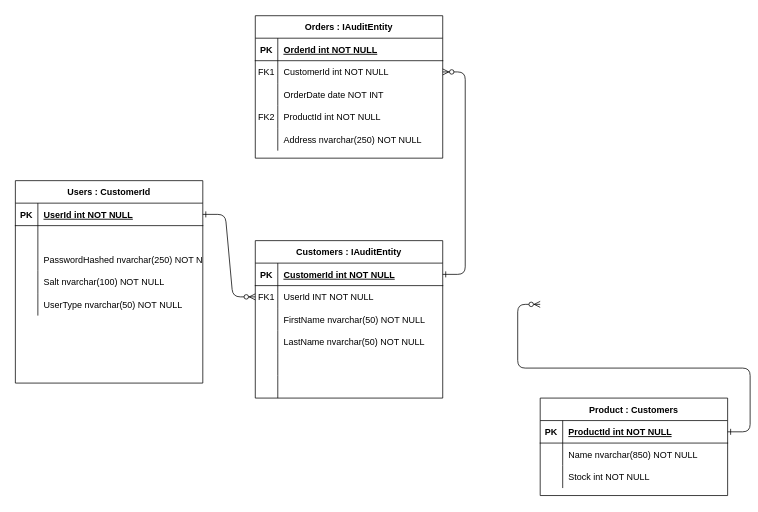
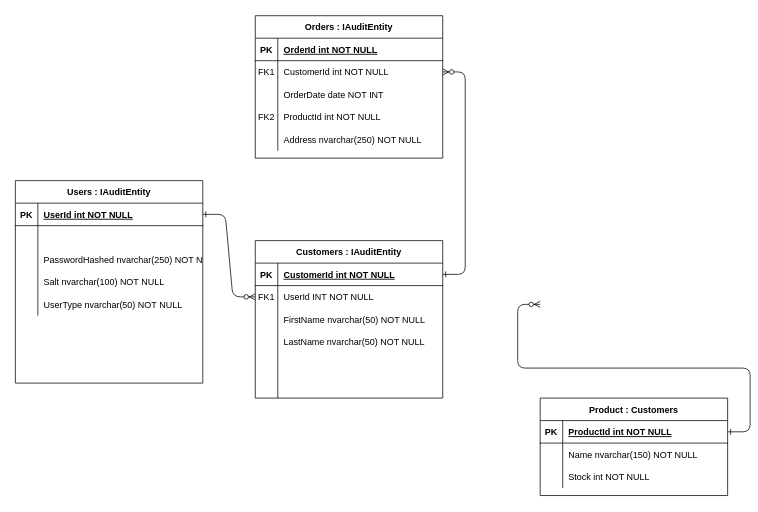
  <mxCell id="0" />
  <mxCell id="1" parent="0" />
  <mxCell id="2" value="" style="edgeStyle=entityRelationEdgeStyle;endArrow=ERzeroToMany;startArrow=ERone;endFill=1;startFill=0;" parent="1" source="20" target="7" edge="1"><mxGeometry width="100" height="100" relative="1" as="geometry"><mxPoint x="350" y="930" as="sourcePoint" /><mxPoint x="450" y="830" as="targetPoint" /></mxGeometry></mxCell>
  <mxCell id="3" value="Orders : IAuditEntity" style="shape=table;startSize=30;container=1;collapsible=1;childLayout=tableLayout;fixedRows=1;rowLines=0;fontStyle=1;align=center;resizeLast=1;" parent="1" vertex="1"><mxGeometry x="340" y="20" width="250" height="190" as="geometry" /></mxCell>
  <mxCell id="4" value="" style="shape=partialRectangle;collapsible=0;dropTarget=0;pointerEvents=0;fillColor=none;points=[[0,0.5],[1,0.5]];portConstraint=eastwest;top=0;left=0;right=0;bottom=1;" parent="3" vertex="1"><mxGeometry y="30" width="250" height="30" as="geometry" /></mxCell>
  <mxCell id="5" value="PK" style="shape=partialRectangle;overflow=hidden;connectable=0;fillColor=none;top=0;left=0;bottom=0;right=0;fontStyle=1;" parent="4" vertex="1"><mxGeometry width="30" height="30" as="geometry" /></mxCell>
  <mxCell id="6" value="OrderId int NOT NULL " style="shape=partialRectangle;overflow=hidden;connectable=0;fillColor=none;top=0;left=0;bottom=0;right=0;align=left;spacingLeft=6;fontStyle=5;" parent="4" vertex="1"><mxGeometry x="30" width="220" height="30" as="geometry" /></mxCell>
  <mxCell id="7" value="" style="shape=partialRectangle;collapsible=0;dropTarget=0;pointerEvents=0;fillColor=none;points=[[0,0.5],[1,0.5]];portConstraint=eastwest;top=0;left=0;right=0;bottom=0;" parent="3" vertex="1"><mxGeometry y="60" width="250" height="30" as="geometry" /></mxCell>
  <mxCell id="8" value="FK1" style="shape=partialRectangle;overflow=hidden;connectable=0;fillColor=none;top=0;left=0;bottom=0;right=0;" parent="7" vertex="1"><mxGeometry width="30" height="30" as="geometry" /></mxCell>
  <mxCell id="9" value="CustomerId int NOT NULL" style="shape=partialRectangle;overflow=hidden;connectable=0;fillColor=none;top=0;left=0;bottom=0;right=0;align=left;spacingLeft=6;" parent="7" vertex="1"><mxGeometry x="30" width="220" height="30" as="geometry" /></mxCell>
  <mxCell id="10" value="" style="shape=partialRectangle;collapsible=0;dropTarget=0;pointerEvents=0;fillColor=none;points=[[0,0.5],[1,0.5]];portConstraint=eastwest;top=0;left=0;right=0;bottom=0;" parent="3" vertex="1"><mxGeometry y="90" width="250" height="30" as="geometry" /></mxCell>
  <mxCell id="11" value="" style="shape=partialRectangle;overflow=hidden;connectable=0;fillColor=none;top=0;left=0;bottom=0;right=0;" parent="10" vertex="1"><mxGeometry width="30" height="30" as="geometry" /></mxCell>
  <mxCell id="12" value="OrderDate date NOT INT" style="shape=partialRectangle;overflow=hidden;connectable=0;fillColor=none;top=0;left=0;bottom=0;right=0;align=left;spacingLeft=6;" parent="10" vertex="1"><mxGeometry x="30" width="220" height="30" as="geometry" /></mxCell>
  <mxCell id="13" value="" style="shape=partialRectangle;collapsible=0;dropTarget=0;pointerEvents=0;fillColor=none;points=[[0,0.5],[1,0.5]];portConstraint=eastwest;top=0;left=0;right=0;bottom=0;" vertex="1" parent="3"><mxGeometry y="120" width="250" height="30" as="geometry" /></mxCell>
  <mxCell id="14" value="FK2" style="shape=partialRectangle;overflow=hidden;connectable=0;fillColor=none;top=0;left=0;bottom=0;right=0;" vertex="1" parent="13"><mxGeometry width="30" height="30" as="geometry" /></mxCell>
  <mxCell id="15" value="ProductId int NOT NULL" style="shape=partialRectangle;overflow=hidden;connectable=0;fillColor=none;top=0;left=0;bottom=0;right=0;align=left;spacingLeft=6;" vertex="1" parent="13"><mxGeometry x="30" width="220" height="30" as="geometry" /></mxCell>
  <mxCell id="16" value="" style="shape=partialRectangle;collapsible=0;dropTarget=0;pointerEvents=0;fillColor=none;points=[[0,0.5],[1,0.5]];portConstraint=eastwest;top=0;left=0;right=0;bottom=0;" vertex="1" parent="3"><mxGeometry y="150" width="250" height="30" as="geometry" /></mxCell>
  <mxCell id="17" value="" style="shape=partialRectangle;overflow=hidden;connectable=0;fillColor=none;top=0;left=0;bottom=0;right=0;" vertex="1" parent="16"><mxGeometry width="30" height="30" as="geometry" /></mxCell>
  <mxCell id="18" value="Address nvarchar(250) NOT NULL" style="shape=partialRectangle;overflow=hidden;connectable=0;fillColor=none;top=0;left=0;bottom=0;right=0;align=left;spacingLeft=6;" vertex="1" parent="16"><mxGeometry x="30" width="220" height="30" as="geometry" /></mxCell>
  <mxCell id="19" value="Customers : IAuditEntity" style="shape=table;startSize=30;container=1;collapsible=1;childLayout=tableLayout;fixedRows=1;rowLines=0;fontStyle=1;align=center;resizeLast=1;" parent="1" vertex="1"><mxGeometry x="340" y="320" width="250" height="210" as="geometry" /></mxCell>
  <mxCell id="20" value="" style="shape=partialRectangle;collapsible=0;dropTarget=0;pointerEvents=0;fillColor=none;points=[[0,0.5],[1,0.5]];portConstraint=eastwest;top=0;left=0;right=0;bottom=1;" parent="19" vertex="1"><mxGeometry y="30" width="250" height="30" as="geometry" /></mxCell>
  <mxCell id="21" value="PK" style="shape=partialRectangle;overflow=hidden;connectable=0;fillColor=none;top=0;left=0;bottom=0;right=0;fontStyle=1;" parent="20" vertex="1"><mxGeometry width="30" height="30" as="geometry" /></mxCell>
  <mxCell id="22" value="CustomerId int NOT NULL " style="shape=partialRectangle;overflow=hidden;connectable=0;fillColor=none;top=0;left=0;bottom=0;right=0;align=left;spacingLeft=6;fontStyle=5;" parent="20" vertex="1"><mxGeometry x="30" width="220" height="30" as="geometry" /></mxCell>
  <mxCell id="23" value="" style="shape=partialRectangle;collapsible=0;dropTarget=0;pointerEvents=0;fillColor=none;points=[[0,0.5],[1,0.5]];portConstraint=eastwest;top=0;left=0;right=0;bottom=0;" vertex="1" parent="19"><mxGeometry y="60" width="250" height="30" as="geometry" /></mxCell>
  <mxCell id="24" value="FK1" style="shape=partialRectangle;overflow=hidden;connectable=0;fillColor=none;top=0;left=0;bottom=0;right=0;" vertex="1" parent="23"><mxGeometry width="30" height="30" as="geometry" /></mxCell>
  <mxCell id="25" value="UserId INT NOT NULL" style="shape=partialRectangle;overflow=hidden;connectable=0;fillColor=none;top=0;left=0;bottom=0;right=0;align=left;spacingLeft=6;" vertex="1" parent="23"><mxGeometry x="30" width="220" height="30" as="geometry" /></mxCell>
  <mxCell id="26" value="" style="shape=partialRectangle;collapsible=0;dropTarget=0;pointerEvents=0;fillColor=none;points=[[0,0.5],[1,0.5]];portConstraint=eastwest;top=0;left=0;right=0;bottom=0;" vertex="1" parent="19"><mxGeometry y="90" width="250" height="30" as="geometry" /></mxCell>
  <mxCell id="27" value="" style="shape=partialRectangle;overflow=hidden;connectable=0;fillColor=none;top=0;left=0;bottom=0;right=0;" vertex="1" parent="26"><mxGeometry width="30" height="30" as="geometry" /></mxCell>
  <mxCell id="28" value="FirstName nvarchar(50) NOT NULL" style="shape=partialRectangle;overflow=hidden;connectable=0;fillColor=none;top=0;left=0;bottom=0;right=0;align=left;spacingLeft=6;" vertex="1" parent="26"><mxGeometry x="30" width="220" height="30" as="geometry" /></mxCell>
  <mxCell id="29" value="" style="shape=partialRectangle;collapsible=0;dropTarget=0;pointerEvents=0;fillColor=none;points=[[0,0.5],[1,0.5]];portConstraint=eastwest;top=0;left=0;right=0;bottom=0;" vertex="1" parent="19"><mxGeometry y="120" width="250" height="30" as="geometry" /></mxCell>
  <mxCell id="30" value="" style="shape=partialRectangle;overflow=hidden;connectable=0;fillColor=none;top=0;left=0;bottom=0;right=0;" vertex="1" parent="29"><mxGeometry width="30" height="30" as="geometry" /></mxCell>
  <mxCell id="31" value="LastName nvarchar(50) NOT NULL" style="shape=partialRectangle;overflow=hidden;connectable=0;fillColor=none;top=0;left=0;bottom=0;right=0;align=left;spacingLeft=6;" vertex="1" parent="29"><mxGeometry x="30" width="220" height="30" as="geometry" /></mxCell>
  <mxCell id="32" value="" style="shape=partialRectangle;collapsible=0;dropTarget=0;pointerEvents=0;fillColor=none;points=[[0,0.5],[1,0.5]];portConstraint=eastwest;top=0;left=0;right=0;bottom=0;" vertex="1" parent="19"><mxGeometry y="150" width="250" height="30" as="geometry" /></mxCell>
  <mxCell id="33" value="" style="shape=partialRectangle;overflow=hidden;connectable=0;fillColor=none;top=0;left=0;bottom=0;right=0;" vertex="1" parent="32"><mxGeometry width="30" height="30" as="geometry" /></mxCell>
  <mxCell id="34" value="" style="shape=partialRectangle;overflow=hidden;connectable=0;fillColor=none;top=0;left=0;bottom=0;right=0;align=left;spacingLeft=6;" vertex="1" parent="32"><mxGeometry x="30" width="220" height="30" as="geometry" /></mxCell>
  <mxCell id="35" value="" style="shape=partialRectangle;collapsible=0;dropTarget=0;pointerEvents=0;fillColor=none;points=[[0,0.5],[1,0.5]];portConstraint=eastwest;top=0;left=0;right=0;bottom=0;" vertex="1" parent="19"><mxGeometry y="180" width="250" height="30" as="geometry" /></mxCell>
  <mxCell id="36" value="" style="shape=partialRectangle;overflow=hidden;connectable=0;fillColor=none;top=0;left=0;bottom=0;right=0;" vertex="1" parent="35"><mxGeometry width="30" height="30" as="geometry" /></mxCell>
  <mxCell id="37" value="" style="shape=partialRectangle;overflow=hidden;connectable=0;fillColor=none;top=0;left=0;bottom=0;right=0;align=left;spacingLeft=6;" vertex="1" parent="35"><mxGeometry x="30" width="220" height="30" as="geometry" /></mxCell>
- <mxCell id="38" value="Users : CustomerId" style="shape=table;startSize=30;container=1;collapsible=1;childLayout=tableLayout;fixedRows=1;rowLines=0;fontStyle=1;align=center;resizeLast=1;" vertex="1" parent="1"><mxGeometry x="20" y="240" width="250" height="270" as="geometry" /></mxCell>
+ <mxCell id="38" value="Users : IAuditEntity" style="shape=table;startSize=30;container=1;collapsible=1;childLayout=tableLayout;fixedRows=1;rowLines=0;fontStyle=1;align=center;resizeLast=1;" vertex="1" parent="1"><mxGeometry x="20" y="240" width="250" height="270" as="geometry" /></mxCell>
  <mxCell id="39" value="" style="shape=partialRectangle;collapsible=0;dropTarget=0;pointerEvents=0;fillColor=none;points=[[0,0.5],[1,0.5]];portConstraint=eastwest;top=0;left=0;right=0;bottom=1;" vertex="1" parent="38"><mxGeometry y="30" width="250" height="30" as="geometry" /></mxCell>
  <mxCell id="40" value="PK" style="shape=partialRectangle;overflow=hidden;connectable=0;fillColor=none;top=0;left=0;bottom=0;right=0;fontStyle=1;" vertex="1" parent="39"><mxGeometry width="30" height="30" as="geometry" /></mxCell>
  <mxCell id="41" value="UserId int NOT NULL " style="shape=partialRectangle;overflow=hidden;connectable=0;fillColor=none;top=0;left=0;bottom=0;right=0;align=left;spacingLeft=6;fontStyle=5;" vertex="1" parent="39"><mxGeometry x="30" width="220" height="30" as="geometry" /></mxCell>
  <mxCell id="42" value="" style="shape=partialRectangle;collapsible=0;dropTarget=0;pointerEvents=0;fillColor=none;points=[[0,0.5],[1,0.5]];portConstraint=eastwest;top=0;left=0;right=0;bottom=0;" vertex="1" parent="38"><mxGeometry y="60" width="250" height="30" as="geometry" /></mxCell>
  <mxCell id="43" value="" style="shape=partialRectangle;overflow=hidden;connectable=0;fillColor=none;top=0;left=0;bottom=0;right=0;" vertex="1" parent="42"><mxGeometry width="30" height="30" as="geometry" /></mxCell>
  <mxCell id="44" value="" style="shape=partialRectangle;collapsible=0;dropTarget=0;pointerEvents=0;fillColor=none;points=[[0,0.5],[1,0.5]];portConstraint=eastwest;top=0;left=0;right=0;bottom=0;" vertex="1" parent="38"><mxGeometry y="90" width="250" height="30" as="geometry" /></mxCell>
  <mxCell id="45" value="" style="shape=partialRectangle;overflow=hidden;connectable=0;fillColor=none;top=0;left=0;bottom=0;right=0;" vertex="1" parent="44"><mxGeometry width="30" height="30" as="geometry" /></mxCell>
  <mxCell id="46" value="PasswordHashed nvarchar(250) NOT NULL" style="shape=partialRectangle;overflow=hidden;connectable=0;fillColor=none;top=0;left=0;bottom=0;right=0;align=left;spacingLeft=6;" vertex="1" parent="44"><mxGeometry x="30" width="220" height="30" as="geometry" /></mxCell>
  <mxCell id="47" value="" style="shape=partialRectangle;collapsible=0;dropTarget=0;pointerEvents=0;fillColor=none;points=[[0,0.5],[1,0.5]];portConstraint=eastwest;top=0;left=0;right=0;bottom=0;" vertex="1" parent="38"><mxGeometry y="120" width="250" height="30" as="geometry" /></mxCell>
  <mxCell id="48" value="" style="shape=partialRectangle;overflow=hidden;connectable=0;fillColor=none;top=0;left=0;bottom=0;right=0;" vertex="1" parent="47"><mxGeometry width="30" height="30" as="geometry" /></mxCell>
  <mxCell id="49" value="Salt nvarchar(100) NOT NULL" style="shape=partialRectangle;overflow=hidden;connectable=0;fillColor=none;top=0;left=0;bottom=0;right=0;align=left;spacingLeft=6;" vertex="1" parent="47"><mxGeometry x="30" width="220" height="30" as="geometry" /></mxCell>
  <mxCell id="50" value="" style="shape=partialRectangle;collapsible=0;dropTarget=0;pointerEvents=0;fillColor=none;points=[[0,0.5],[1,0.5]];portConstraint=eastwest;top=0;left=0;right=0;bottom=0;" vertex="1" parent="38"><mxGeometry y="150" width="250" height="30" as="geometry" /></mxCell>
  <mxCell id="51" value="      " style="shape=partialRectangle;overflow=hidden;connectable=0;fillColor=none;top=0;left=0;bottom=0;right=0;" vertex="1" parent="50"><mxGeometry width="30" height="30" as="geometry" /></mxCell>
  <mxCell id="52" value="UserType nvarchar(50) NOT NULL" style="shape=partialRectangle;overflow=hidden;connectable=0;fillColor=none;top=0;left=0;bottom=0;right=0;align=left;spacingLeft=6;" vertex="1" parent="50"><mxGeometry x="30" width="220" height="30" as="geometry" /></mxCell>
  <mxCell id="53" value="" style="edgeStyle=entityRelationEdgeStyle;endArrow=ERzeroToMany;startArrow=ERone;endFill=1;startFill=0;entryX=0;entryY=0.5;entryDx=0;entryDy=0;" edge="1" parent="1" source="39" target="23"><mxGeometry width="100" height="100" relative="1" as="geometry"><mxPoint x="330" y="520" as="sourcePoint" /><mxPoint x="330" y="750" as="targetPoint" /></mxGeometry></mxCell>
  <mxCell id="54" value="Product : Customers" style="shape=table;startSize=30;container=1;collapsible=1;childLayout=tableLayout;fixedRows=1;rowLines=0;fontStyle=1;align=center;resizeLast=1;" vertex="1" parent="1"><mxGeometry x="720" y="530" width="250" height="130" as="geometry" /></mxCell>
  <mxCell id="55" value="" style="shape=partialRectangle;collapsible=0;dropTarget=0;pointerEvents=0;fillColor=none;points=[[0,0.5],[1,0.5]];portConstraint=eastwest;top=0;left=0;right=0;bottom=1;" vertex="1" parent="54"><mxGeometry y="30" width="250" height="30" as="geometry" /></mxCell>
  <mxCell id="56" value="PK" style="shape=partialRectangle;overflow=hidden;connectable=0;fillColor=none;top=0;left=0;bottom=0;right=0;fontStyle=1;" vertex="1" parent="55"><mxGeometry width="30.0" height="30" as="geometry" /></mxCell>
  <mxCell id="57" value="ProductId int NOT NULL " style="shape=partialRectangle;overflow=hidden;connectable=0;fillColor=none;top=0;left=0;bottom=0;right=0;align=left;spacingLeft=6;fontStyle=5;" vertex="1" parent="55"><mxGeometry x="30.0" width="220.0" height="30" as="geometry" /></mxCell>
  <mxCell id="58" value="" style="shape=partialRectangle;collapsible=0;dropTarget=0;pointerEvents=0;fillColor=none;points=[[0,0.5],[1,0.5]];portConstraint=eastwest;top=0;left=0;right=0;bottom=0;" vertex="1" parent="54"><mxGeometry y="60" width="250" height="30" as="geometry" /></mxCell>
  <mxCell id="59" value="" style="shape=partialRectangle;overflow=hidden;connectable=0;fillColor=none;top=0;left=0;bottom=0;right=0;" vertex="1" parent="58"><mxGeometry width="30.0" height="30" as="geometry" /></mxCell>
- <mxCell id="60" value="Name nvarchar(850) NOT NULL" style="shape=partialRectangle;overflow=hidden;connectable=0;fillColor=none;top=0;left=0;bottom=0;right=0;align=left;spacingLeft=6;" vertex="1" parent="58"><mxGeometry x="30.0" width="220.0" height="30" as="geometry" /></mxCell>
+ <mxCell id="60" value="Name nvarchar(150) NOT NULL" style="shape=partialRectangle;overflow=hidden;connectable=0;fillColor=none;top=0;left=0;bottom=0;right=0;align=left;spacingLeft=6;" vertex="1" parent="58"><mxGeometry x="30.0" width="220.0" height="30" as="geometry" /></mxCell>
  <mxCell id="61" value="" style="shape=partialRectangle;collapsible=0;dropTarget=0;pointerEvents=0;fillColor=none;points=[[0,0.5],[1,0.5]];portConstraint=eastwest;top=0;left=0;right=0;bottom=0;" vertex="1" parent="54"><mxGeometry y="90" width="250" height="30" as="geometry" /></mxCell>
  <mxCell id="62" value="" style="shape=partialRectangle;overflow=hidden;connectable=0;fillColor=none;top=0;left=0;bottom=0;right=0;" vertex="1" parent="61"><mxGeometry width="30.0" height="30" as="geometry" /></mxCell>
  <mxCell id="63" value="Stock int NOT NULL" style="shape=partialRectangle;overflow=hidden;connectable=0;fillColor=none;top=0;left=0;bottom=0;right=0;align=left;spacingLeft=6;" vertex="1" parent="61"><mxGeometry x="30.0" width="220.0" height="30" as="geometry" /></mxCell>
  <mxCell id="64" value="" style="edgeStyle=entityRelationEdgeStyle;endArrow=ERzeroToMany;startArrow=ERone;endFill=1;startFill=0;" edge="1" parent="1" source="55"><mxGeometry width="100" height="100" relative="1" as="geometry"><mxPoint x="390" y="660" as="sourcePoint" /><mxPoint x="720" y="405" as="targetPoint" /></mxGeometry></mxCell>
